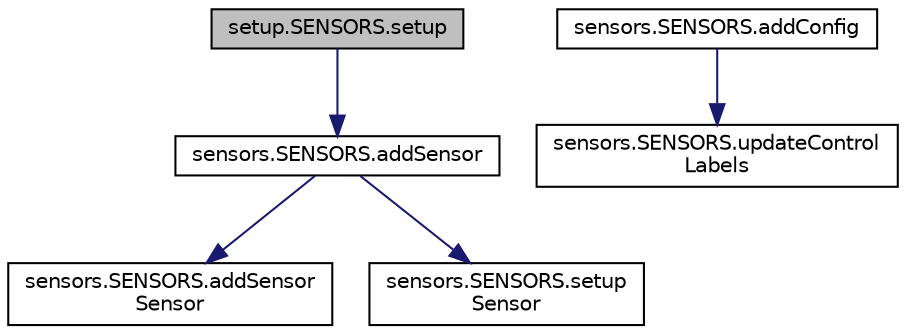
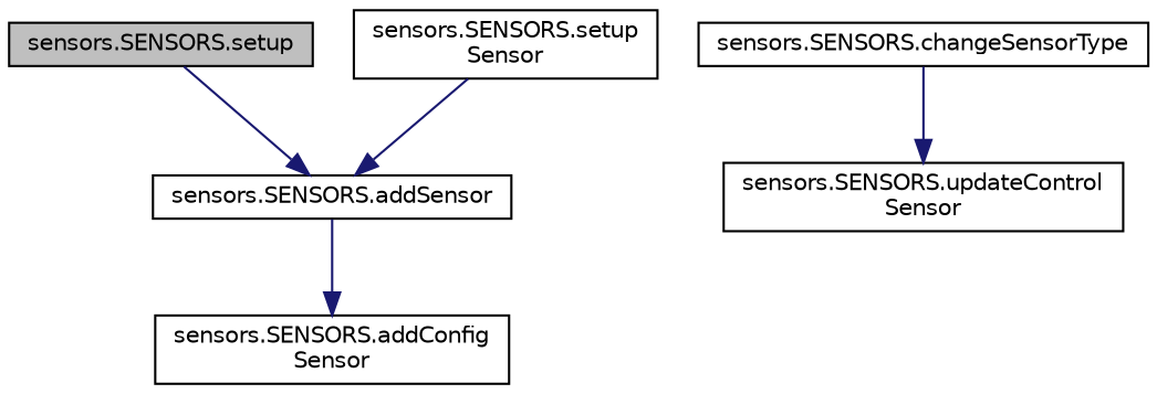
  digraph {
    rankdir=TB
    node [color=black fillcolor=white fontname=Helvetica fontsize=10 shape=record style=filled]
    edge [color=midnightblue fontname=Helvetica fontsize=10 labelfontname=Helvetica labelfontsize=10 style=solid]
-   n1 [fillcolor=grey75 fontcolor=black height=0.2 label="setup.SENSORS.setup" width=0.4]
+   n1 [fillcolor=grey75 fontcolor=black height=0.2 label="sensors.SENSORS.setup" width=0.4]
    n2 [height=0.2 label="sensors.SENSORS.addSensor" width=0.4]
-   n3 [height=0.2 label="sensors.SENSORS.addSensor\lSensor" width=0.4]
+   n3 [height=0.2 label="sensors.SENSORS.addConfig\lSensor" width=0.4]
    n4 [height=0.2 label="sensors.SENSORS.setup\lSensor" width=0.4]
-   n5 [height=0.2 label="sensors.SENSORS.addConfig" width=0.4]
-   n6 [height=0.2 label="sensors.SENSORS.updateControl\lLabels" width=0.4]
+   n5 [height=0.2 label="sensors.SENSORS.changeSensorType" width=0.4]
+   n6 [height=0.2 label="sensors.SENSORS.updateControl\lSensor" width=0.4]
    n1 -> n2
    n2 -> n3
-   n2 -> n4
+   n4 -> n2
    n5 -> n6
  }
